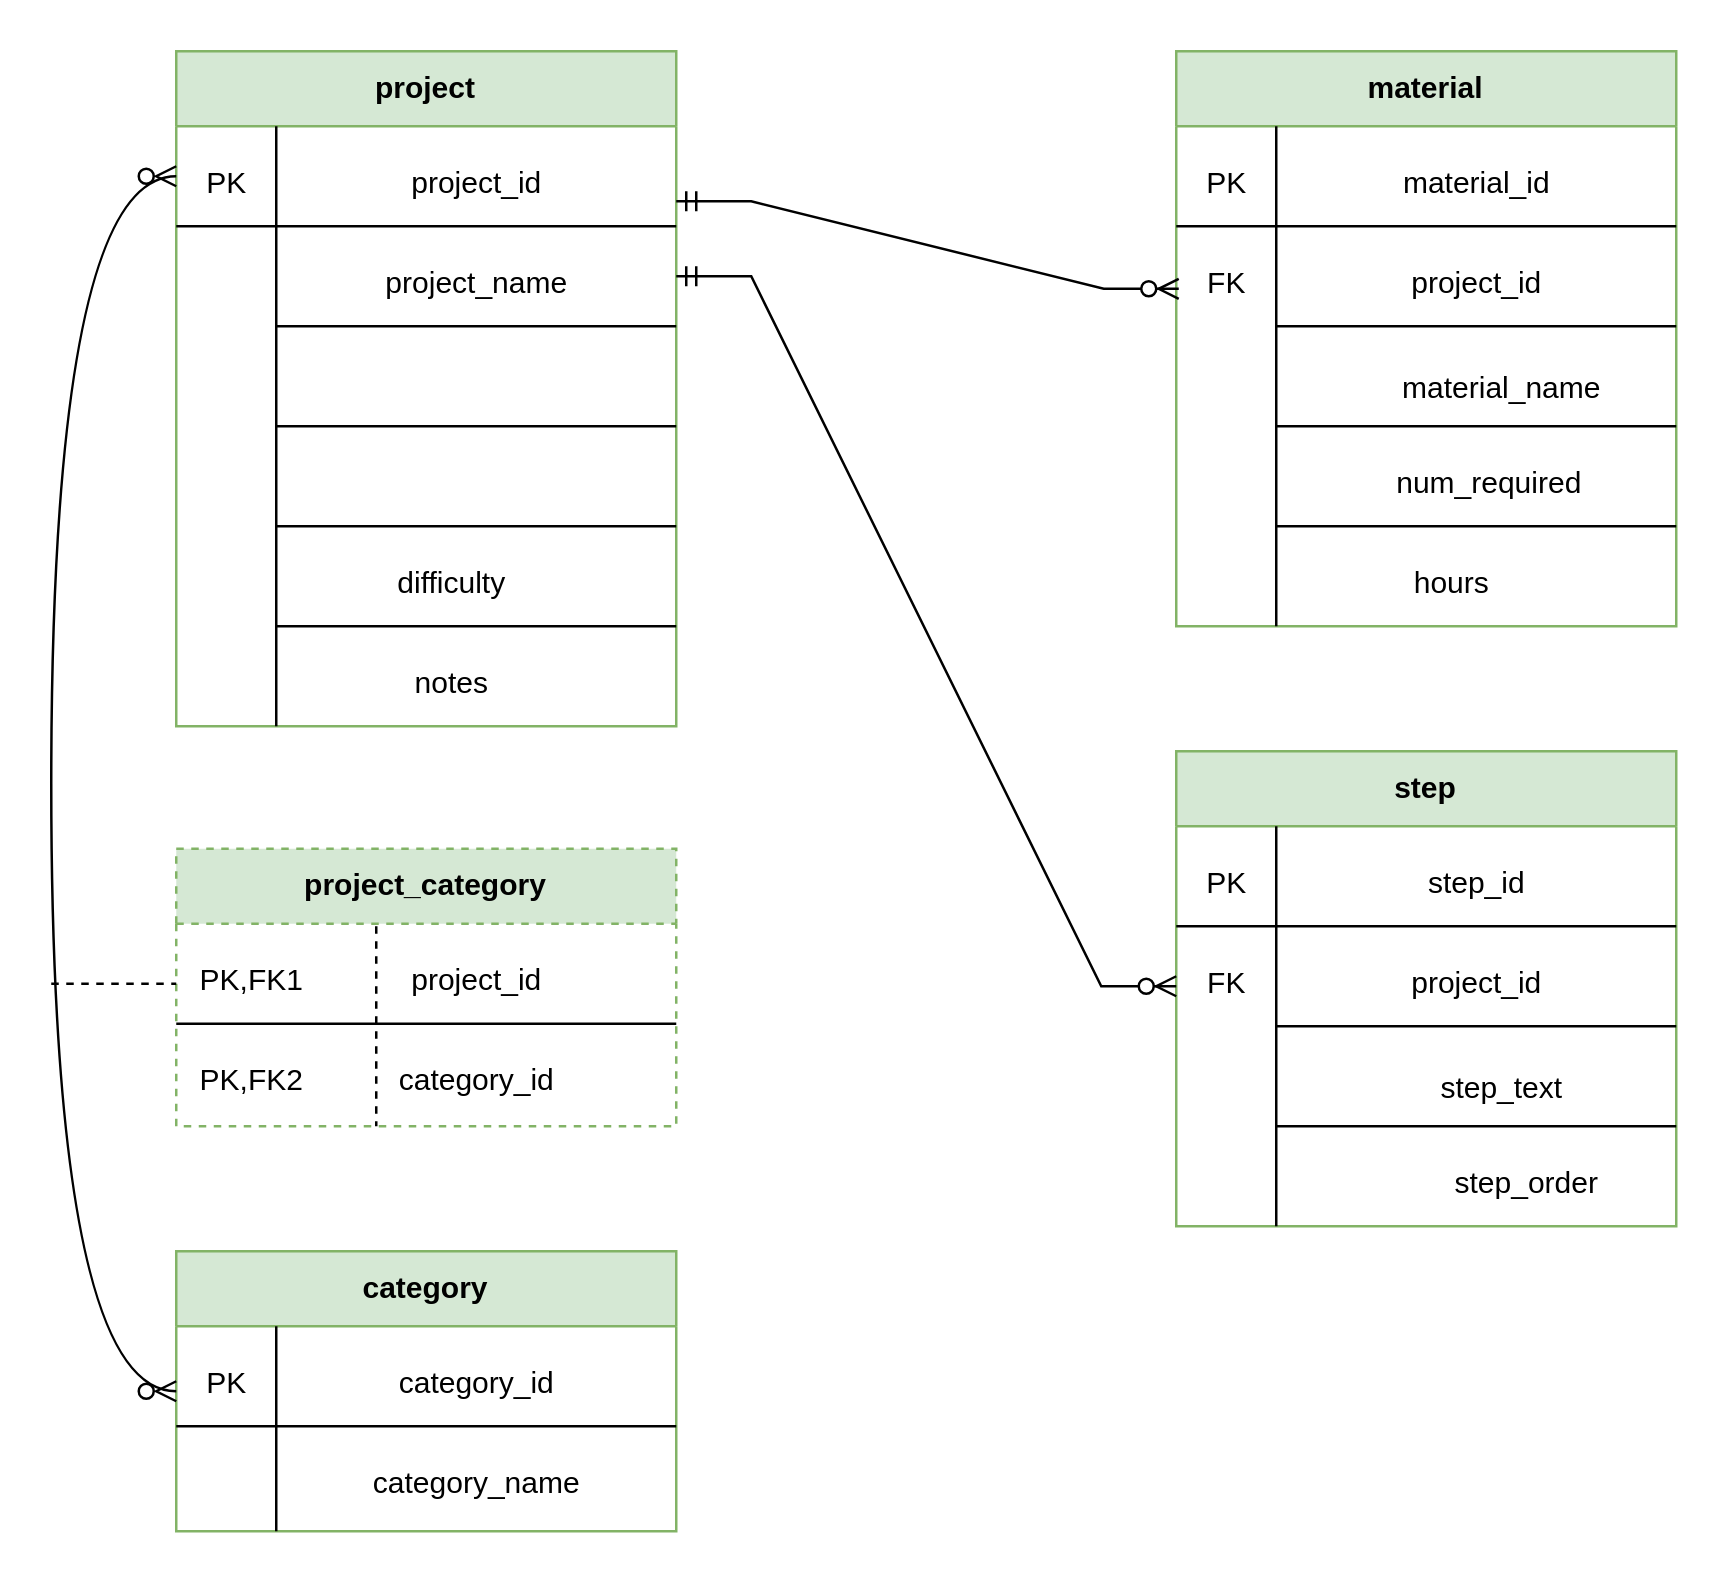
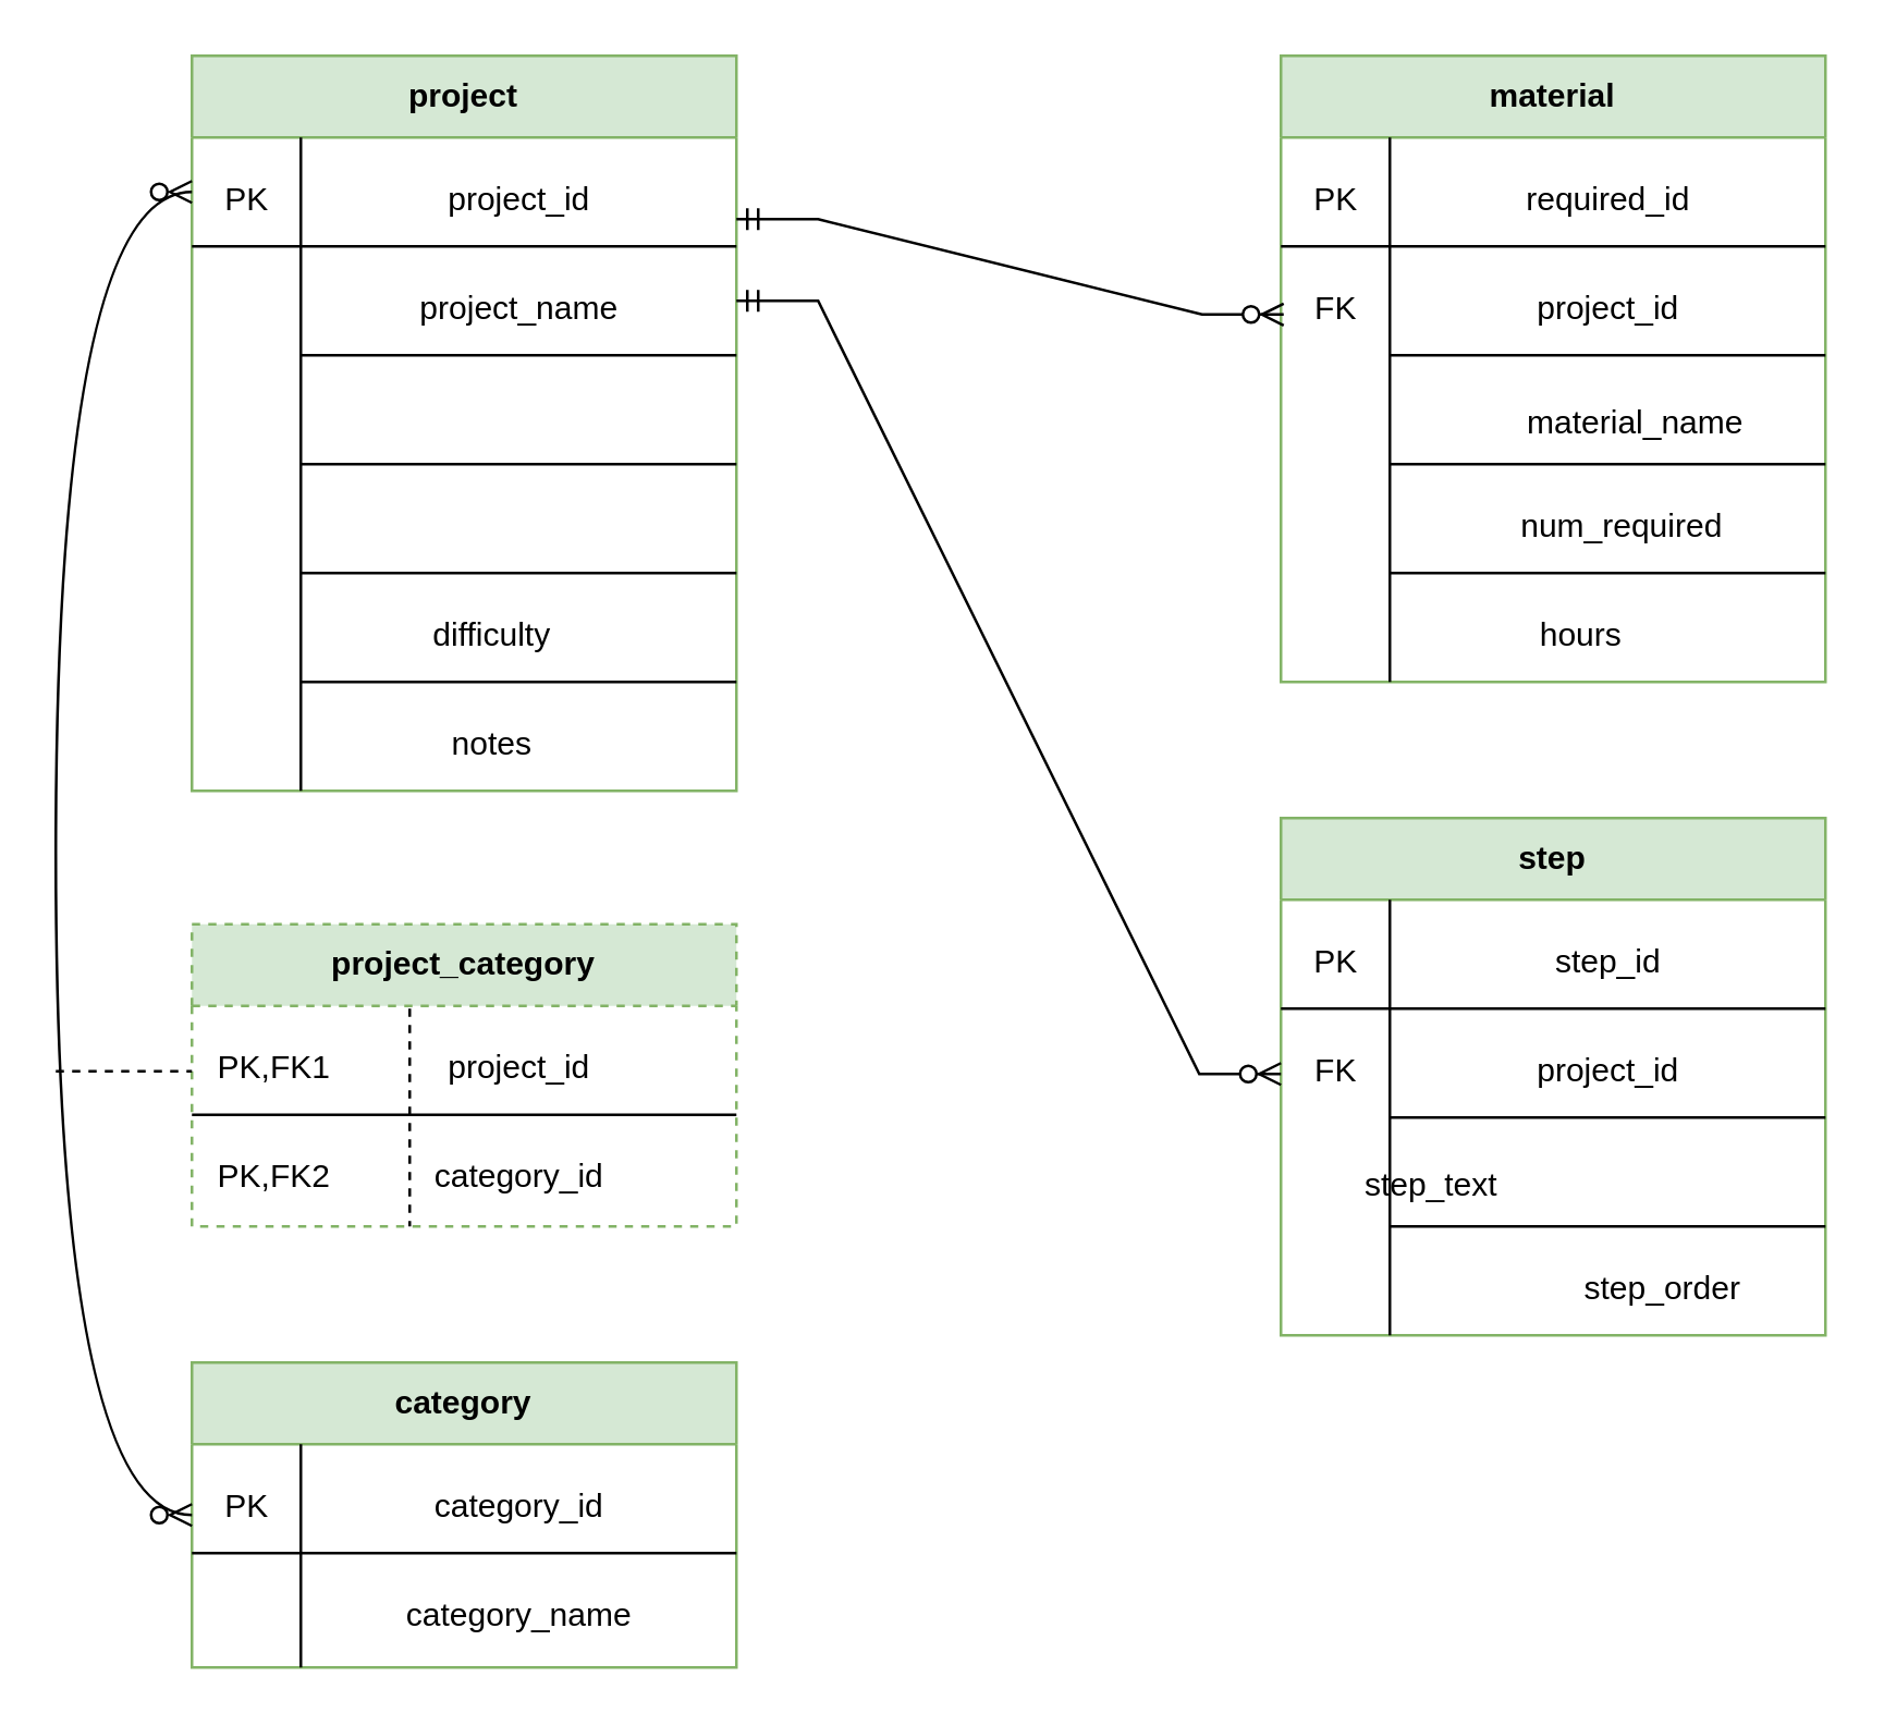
  <mxCell id="0" />
  <mxCell id="1" parent="0" />
  <mxCell id="2" value="&lt;b&gt;project&lt;/b&gt;" style="swimlane;whiteSpace=wrap;html=1;startSize=30;fillColor=#d5e8d4;strokeColor=#82b366;" vertex="1" parent="1"><mxGeometry x="70" y="20" width="200" height="270" as="geometry"><mxRectangle x="80" y="50" width="80" height="30" as="alternateBounds" /></mxGeometry></mxCell>
  <mxCell id="3" value="" style="endArrow=none;html=1;rounded=0;" edge="1" parent="2"><mxGeometry width="50" height="50" relative="1" as="geometry"><mxPoint y="70" as="sourcePoint" /><mxPoint x="200" y="70" as="targetPoint" /></mxGeometry></mxCell>
  <mxCell id="4" value="" style="endArrow=none;html=1;rounded=0;" edge="1" parent="2"><mxGeometry width="50" height="50" relative="1" as="geometry"><mxPoint x="40" y="110" as="sourcePoint" /><mxPoint x="200" y="110" as="targetPoint" /></mxGeometry></mxCell>
  <mxCell id="5" value="" style="endArrow=none;html=1;rounded=0;" edge="1" parent="2"><mxGeometry width="50" height="50" relative="1" as="geometry"><mxPoint x="40" y="150" as="sourcePoint" /><mxPoint x="200" y="150" as="targetPoint" /></mxGeometry></mxCell>
  <mxCell id="6" value="" style="endArrow=none;html=1;rounded=0;" edge="1" parent="2"><mxGeometry width="50" height="50" relative="1" as="geometry"><mxPoint x="40" y="190" as="sourcePoint" /><mxPoint x="200" y="190" as="targetPoint" /></mxGeometry></mxCell>
  <mxCell id="7" value="project_id" style="text;html=1;align=center;verticalAlign=middle;resizable=0;points=[];autosize=1;strokeColor=none;fillColor=none;" vertex="1" parent="2"><mxGeometry x="80" y="38" width="80" height="30" as="geometry" /></mxCell>
  <mxCell id="8" value="" style="endArrow=none;html=1;rounded=0;" edge="1" parent="2"><mxGeometry width="50" height="50" relative="1" as="geometry"><mxPoint x="40" y="230" as="sourcePoint" /><mxPoint x="200" y="230" as="targetPoint" /></mxGeometry></mxCell>
  <mxCell id="9" value="" style="endArrow=none;html=1;rounded=0;" edge="1" parent="2"><mxGeometry width="50" height="50" relative="1" as="geometry"><mxPoint x="40" y="30" as="sourcePoint" /><mxPoint x="40" y="270" as="targetPoint" /></mxGeometry></mxCell>
  <mxCell id="10" value="PK" style="text;html=1;align=center;verticalAlign=middle;resizable=0;points=[];autosize=1;strokeColor=none;fillColor=none;" vertex="1" parent="1"><mxGeometry x="70" y="58" width="40" height="30" as="geometry" /></mxCell>
  <mxCell id="11" value="project_name" style="text;html=1;align=center;verticalAlign=middle;resizable=0;points=[];autosize=1;strokeColor=none;fillColor=none;" vertex="1" parent="1"><mxGeometry x="140" y="98" width="100" height="30" as="geometry" /></mxCell>
  <mxCell id="12" value="difficulty" style="text;html=1;align=center;verticalAlign=middle;resizable=0;points=[];autosize=1;strokeColor=none;fillColor=none;" vertex="1" parent="1"><mxGeometry x="145" y="218" width="70" height="30" as="geometry" /></mxCell>
  <mxCell id="13" value="notes" style="text;html=1;align=center;verticalAlign=middle;resizable=0;points=[];autosize=1;strokeColor=none;fillColor=none;" vertex="1" parent="1"><mxGeometry x="155" y="258" width="50" height="30" as="geometry" /></mxCell>
  <mxCell id="14" value="&lt;b&gt;material&lt;/b&gt;" style="swimlane;whiteSpace=wrap;html=1;startSize=30;fillColor=#d5e8d4;strokeColor=#82b366;" vertex="1" parent="1"><mxGeometry x="470" y="20" width="200" height="230" as="geometry"><mxRectangle x="480" y="50" width="90" height="30" as="alternateBounds" /></mxGeometry></mxCell>
  <mxCell id="15" value="" style="endArrow=none;html=1;rounded=0;" edge="1" parent="14"><mxGeometry width="50" height="50" relative="1" as="geometry"><mxPoint y="70" as="sourcePoint" /><mxPoint x="200" y="70" as="targetPoint" /></mxGeometry></mxCell>
  <mxCell id="16" value="" style="endArrow=none;html=1;rounded=0;" edge="1" parent="14"><mxGeometry width="50" height="50" relative="1" as="geometry"><mxPoint x="40" y="110" as="sourcePoint" /><mxPoint x="200" y="110" as="targetPoint" /></mxGeometry></mxCell>
  <mxCell id="17" value="" style="endArrow=none;html=1;rounded=0;" edge="1" parent="14"><mxGeometry width="50" height="50" relative="1" as="geometry"><mxPoint x="40" y="150" as="sourcePoint" /><mxPoint x="200" y="150" as="targetPoint" /></mxGeometry></mxCell>
  <mxCell id="18" value="" style="endArrow=none;html=1;rounded=0;" edge="1" parent="14"><mxGeometry width="50" height="50" relative="1" as="geometry"><mxPoint x="40" y="190" as="sourcePoint" /><mxPoint x="200" y="190" as="targetPoint" /></mxGeometry></mxCell>
- <mxCell id="19" value="material_id" style="text;html=1;align=center;verticalAlign=middle;resizable=0;points=[];autosize=1;strokeColor=none;fillColor=none;" vertex="1" parent="14"><mxGeometry x="80" y="38" width="80" height="30" as="geometry" /></mxCell>
+ <mxCell id="19" value="required_id" style="text;html=1;align=center;verticalAlign=middle;resizable=0;points=[];autosize=1;strokeColor=none;fillColor=none;" vertex="1" parent="14"><mxGeometry x="80" y="38" width="80" height="30" as="geometry" /></mxCell>
  <mxCell id="20" value="num_required" style="text;html=1;align=center;verticalAlign=middle;resizable=0;points=[];autosize=1;strokeColor=none;fillColor=none;" vertex="1" parent="14"><mxGeometry x="75" y="158" width="100" height="30" as="geometry" /></mxCell>
  <mxCell id="21" value="" style="endArrow=none;html=1;rounded=0;" edge="1" parent="14"><mxGeometry width="50" height="50" relative="1" as="geometry"><mxPoint x="40" y="30" as="sourcePoint" /><mxPoint x="40" y="230" as="targetPoint" /></mxGeometry></mxCell>
  <mxCell id="22" value="project_id" style="text;html=1;align=center;verticalAlign=middle;resizable=0;points=[];autosize=1;strokeColor=none;fillColor=none;" vertex="1" parent="14"><mxGeometry x="80" y="78" width="80" height="30" as="geometry" /></mxCell>
  <mxCell id="23" value="material_name" style="text;html=1;align=center;verticalAlign=middle;resizable=0;points=[];autosize=1;strokeColor=none;fillColor=none;" vertex="1" parent="14"><mxGeometry x="80" y="120" width="100" height="30" as="geometry" /></mxCell>
  <mxCell id="24" value="PK" style="text;html=1;align=center;verticalAlign=middle;resizable=0;points=[];autosize=1;strokeColor=none;fillColor=none;" vertex="1" parent="1"><mxGeometry x="470" y="58" width="40" height="30" as="geometry" /></mxCell>
  <mxCell id="25" value="hours" style="text;html=1;align=center;verticalAlign=middle;resizable=0;points=[];autosize=1;strokeColor=none;fillColor=none;" vertex="1" parent="1"><mxGeometry x="555" y="218" width="50" height="30" as="geometry" /></mxCell>
  <mxCell id="26" value="FK" style="text;html=1;align=center;verticalAlign=middle;resizable=0;points=[];autosize=1;strokeColor=none;fillColor=none;" vertex="1" parent="1"><mxGeometry x="470" y="98" width="40" height="30" as="geometry" /></mxCell>
  <mxCell id="27" value="&lt;b&gt;step&lt;/b&gt;" style="swimlane;whiteSpace=wrap;html=1;startSize=30;fillColor=#d5e8d4;strokeColor=#82b366;" vertex="1" parent="1"><mxGeometry x="470" y="300" width="200" height="190" as="geometry"><mxRectangle x="480" y="50" width="90" height="30" as="alternateBounds" /></mxGeometry></mxCell>
  <mxCell id="28" value="" style="endArrow=none;html=1;rounded=0;" edge="1" parent="27"><mxGeometry width="50" height="50" relative="1" as="geometry"><mxPoint y="70" as="sourcePoint" /><mxPoint x="200" y="70" as="targetPoint" /></mxGeometry></mxCell>
  <mxCell id="29" value="" style="endArrow=none;html=1;rounded=0;" edge="1" parent="27"><mxGeometry width="50" height="50" relative="1" as="geometry"><mxPoint x="40" y="110" as="sourcePoint" /><mxPoint x="200" y="110" as="targetPoint" /></mxGeometry></mxCell>
  <mxCell id="30" value="" style="endArrow=none;html=1;rounded=0;" edge="1" parent="27"><mxGeometry width="50" height="50" relative="1" as="geometry"><mxPoint x="40" y="150" as="sourcePoint" /><mxPoint x="200" y="150" as="targetPoint" /></mxGeometry></mxCell>
  <mxCell id="31" value="step_id" style="text;html=1;align=center;verticalAlign=middle;resizable=0;points=[];autosize=1;strokeColor=none;fillColor=none;" vertex="1" parent="27"><mxGeometry x="90" y="38" width="60" height="30" as="geometry" /></mxCell>
  <mxCell id="32" value="step_order" style="text;html=1;align=center;verticalAlign=middle;resizable=0;points=[];autosize=1;strokeColor=none;fillColor=none;" vertex="1" parent="27"><mxGeometry x="100" y="158" width="80" height="30" as="geometry" /></mxCell>
  <mxCell id="33" value="" style="endArrow=none;html=1;rounded=0;" edge="1" parent="27"><mxGeometry width="50" height="50" relative="1" as="geometry"><mxPoint x="40" y="30" as="sourcePoint" /><mxPoint x="40" y="190" as="targetPoint" /></mxGeometry></mxCell>
  <mxCell id="34" value="project_id" style="text;html=1;align=center;verticalAlign=middle;resizable=0;points=[];autosize=1;strokeColor=none;fillColor=none;" vertex="1" parent="27"><mxGeometry x="80" y="78" width="80" height="30" as="geometry" /></mxCell>
- <mxCell id="35" value="step_text" style="text;html=1;align=center;verticalAlign=middle;resizable=0;points=[];autosize=1;strokeColor=none;fillColor=none;" vertex="1" parent="27"><mxGeometry x="95" y="120" width="70" height="30" as="geometry" /></mxCell>
+ <mxCell id="35" value="step_text" style="text;html=1;align=center;verticalAlign=middle;resizable=0;points=[];autosize=1;strokeColor=none;fillColor=none;" vertex="1" parent="27"><mxGeometry x="20" y="120" width="70" height="30" as="geometry" /></mxCell>
  <mxCell id="36" value="PK" style="text;html=1;align=center;verticalAlign=middle;resizable=0;points=[];autosize=1;strokeColor=none;fillColor=none;" vertex="1" parent="1"><mxGeometry x="470" y="338" width="40" height="30" as="geometry" /></mxCell>
  <mxCell id="37" value="FK" style="text;html=1;align=center;verticalAlign=middle;resizable=0;points=[];autosize=1;strokeColor=none;fillColor=none;" vertex="1" parent="1"><mxGeometry x="470" y="378" width="40" height="30" as="geometry" /></mxCell>
  <mxCell id="38" value="&lt;b&gt;category&lt;/b&gt;" style="swimlane;whiteSpace=wrap;html=1;startSize=30;fillColor=#d5e8d4;strokeColor=#82b366;" vertex="1" parent="1"><mxGeometry x="70" y="500" width="200" height="112" as="geometry"><mxRectangle x="480" y="50" width="90" height="30" as="alternateBounds" /></mxGeometry></mxCell>
  <mxCell id="39" value="" style="endArrow=none;html=1;rounded=0;" edge="1" parent="38"><mxGeometry width="50" height="50" relative="1" as="geometry"><mxPoint y="70" as="sourcePoint" /><mxPoint x="200" y="70" as="targetPoint" /></mxGeometry></mxCell>
  <mxCell id="40" value="category_id" style="text;html=1;align=center;verticalAlign=middle;resizable=0;points=[];autosize=1;strokeColor=none;fillColor=none;" vertex="1" parent="38"><mxGeometry x="75" y="38" width="90" height="30" as="geometry" /></mxCell>
  <mxCell id="41" value="" style="endArrow=none;html=1;rounded=0;" edge="1" parent="38"><mxGeometry width="50" height="50" relative="1" as="geometry"><mxPoint x="40" y="30" as="sourcePoint" /><mxPoint x="40" y="112" as="targetPoint" /></mxGeometry></mxCell>
  <mxCell id="42" value="category_name" style="text;html=1;align=center;verticalAlign=middle;resizable=0;points=[];autosize=1;strokeColor=none;fillColor=none;" vertex="1" parent="38"><mxGeometry x="65" y="78" width="110" height="30" as="geometry" /></mxCell>
  <mxCell id="43" value="PK" style="text;html=1;align=center;verticalAlign=middle;resizable=0;points=[];autosize=1;strokeColor=none;fillColor=none;" vertex="1" parent="38"><mxGeometry y="38" width="40" height="30" as="geometry" /></mxCell>
  <mxCell id="44" value="&lt;b&gt;project_category&lt;/b&gt;" style="swimlane;whiteSpace=wrap;html=1;startSize=30;fillColor=#d5e8d4;strokeColor=#82b366;dashed=1;" vertex="1" parent="1"><mxGeometry x="70" y="339" width="200" height="111" as="geometry"><mxRectangle x="480" y="50" width="90" height="30" as="alternateBounds" /></mxGeometry></mxCell>
  <mxCell id="45" value="" style="endArrow=none;html=1;rounded=0;" edge="1" parent="44"><mxGeometry width="50" height="50" relative="1" as="geometry"><mxPoint y="70" as="sourcePoint" /><mxPoint x="200" y="70" as="targetPoint" /></mxGeometry></mxCell>
  <mxCell id="46" value="project_id" style="text;html=1;align=center;verticalAlign=middle;resizable=0;points=[];autosize=1;strokeColor=none;fillColor=none;" vertex="1" parent="44"><mxGeometry x="80" y="38" width="80" height="30" as="geometry" /></mxCell>
  <mxCell id="47" value="" style="endArrow=none;html=1;rounded=0;dashed=1;" edge="1" parent="44"><mxGeometry width="50" height="50" relative="1" as="geometry"><mxPoint x="80" y="31" as="sourcePoint" /><mxPoint x="80" y="111" as="targetPoint" /></mxGeometry></mxCell>
  <mxCell id="48" value="category_id" style="text;html=1;align=center;verticalAlign=middle;resizable=0;points=[];autosize=1;strokeColor=none;fillColor=none;" vertex="1" parent="44"><mxGeometry x="75" y="78" width="90" height="30" as="geometry" /></mxCell>
  <mxCell id="49" value="PK,FK1" style="text;html=1;align=center;verticalAlign=middle;resizable=0;points=[];autosize=1;strokeColor=none;fillColor=none;" vertex="1" parent="44"><mxGeometry y="38" width="60" height="30" as="geometry" /></mxCell>
  <mxCell id="50" value="PK,FK2" style="text;html=1;align=center;verticalAlign=middle;resizable=0;points=[];autosize=1;strokeColor=none;fillColor=none;" vertex="1" parent="44"><mxGeometry y="78" width="60" height="30" as="geometry" /></mxCell>
  <mxCell id="51" value="" style="edgeStyle=orthogonalEdgeStyle;fontSize=12;html=1;endArrow=ERzeroToMany;endFill=1;startArrow=ERzeroToMany;curved=1;entryX=0;entryY=0.4;entryDx=0;entryDy=0;entryPerimeter=0;" edge="1" parent="1" target="10"><mxGeometry width="100" height="100" relative="1" as="geometry"><mxPoint x="70" y="556" as="sourcePoint" /><mxPoint x="45" y="110" as="targetPoint" /><Array as="points"><mxPoint x="20" y="556" /><mxPoint x="20" y="70" /></Array></mxGeometry></mxCell>
  <mxCell id="52" value="" style="line;strokeWidth=1;rotatable=0;dashed=1;labelPosition=right;align=left;verticalAlign=middle;spacingTop=0;spacingLeft=6;points=[];portConstraint=eastwest;" vertex="1" parent="1"><mxGeometry x="20" y="388" width="50" height="10" as="geometry" /></mxCell>
  <mxCell id="53" value="" style="edgeStyle=entityRelationEdgeStyle;fontSize=12;html=1;endArrow=ERzeroToMany;startArrow=ERmandOne;rounded=0;entryX=0.025;entryY=0.567;entryDx=0;entryDy=0;entryPerimeter=0;" edge="1" parent="1" target="26"><mxGeometry width="100" height="100" relative="1" as="geometry"><mxPoint x="270" y="80" as="sourcePoint" /><mxPoint x="470" y="310" as="targetPoint" /></mxGeometry></mxCell>
  <mxCell id="54" value="" style="edgeStyle=entityRelationEdgeStyle;fontSize=12;html=1;endArrow=ERzeroToMany;startArrow=ERmandOne;rounded=0;" edge="1" parent="1"><mxGeometry width="100" height="100" relative="1" as="geometry"><mxPoint x="270" y="110" as="sourcePoint" /><mxPoint x="470" y="394" as="targetPoint" /></mxGeometry></mxCell>
